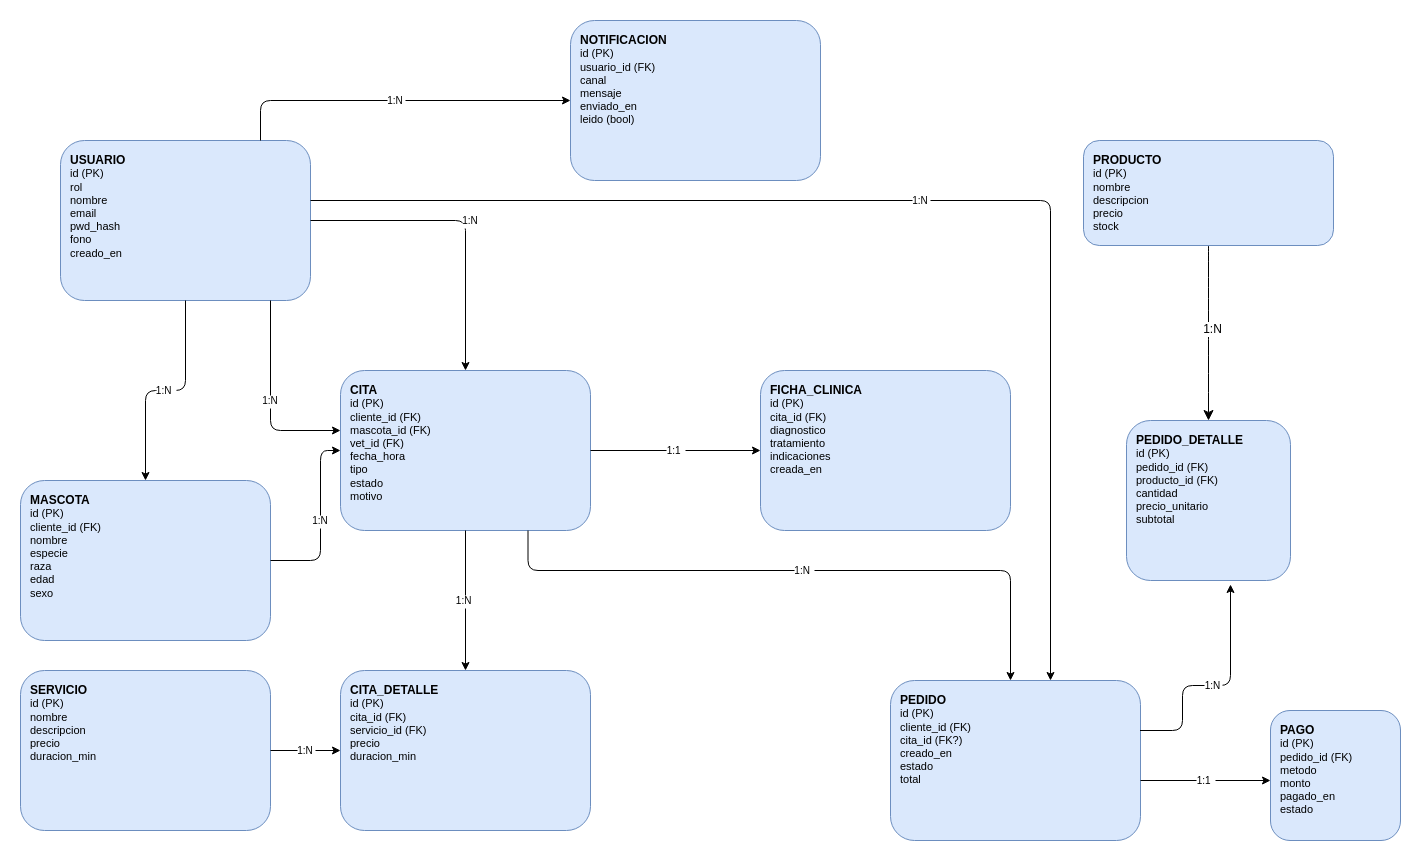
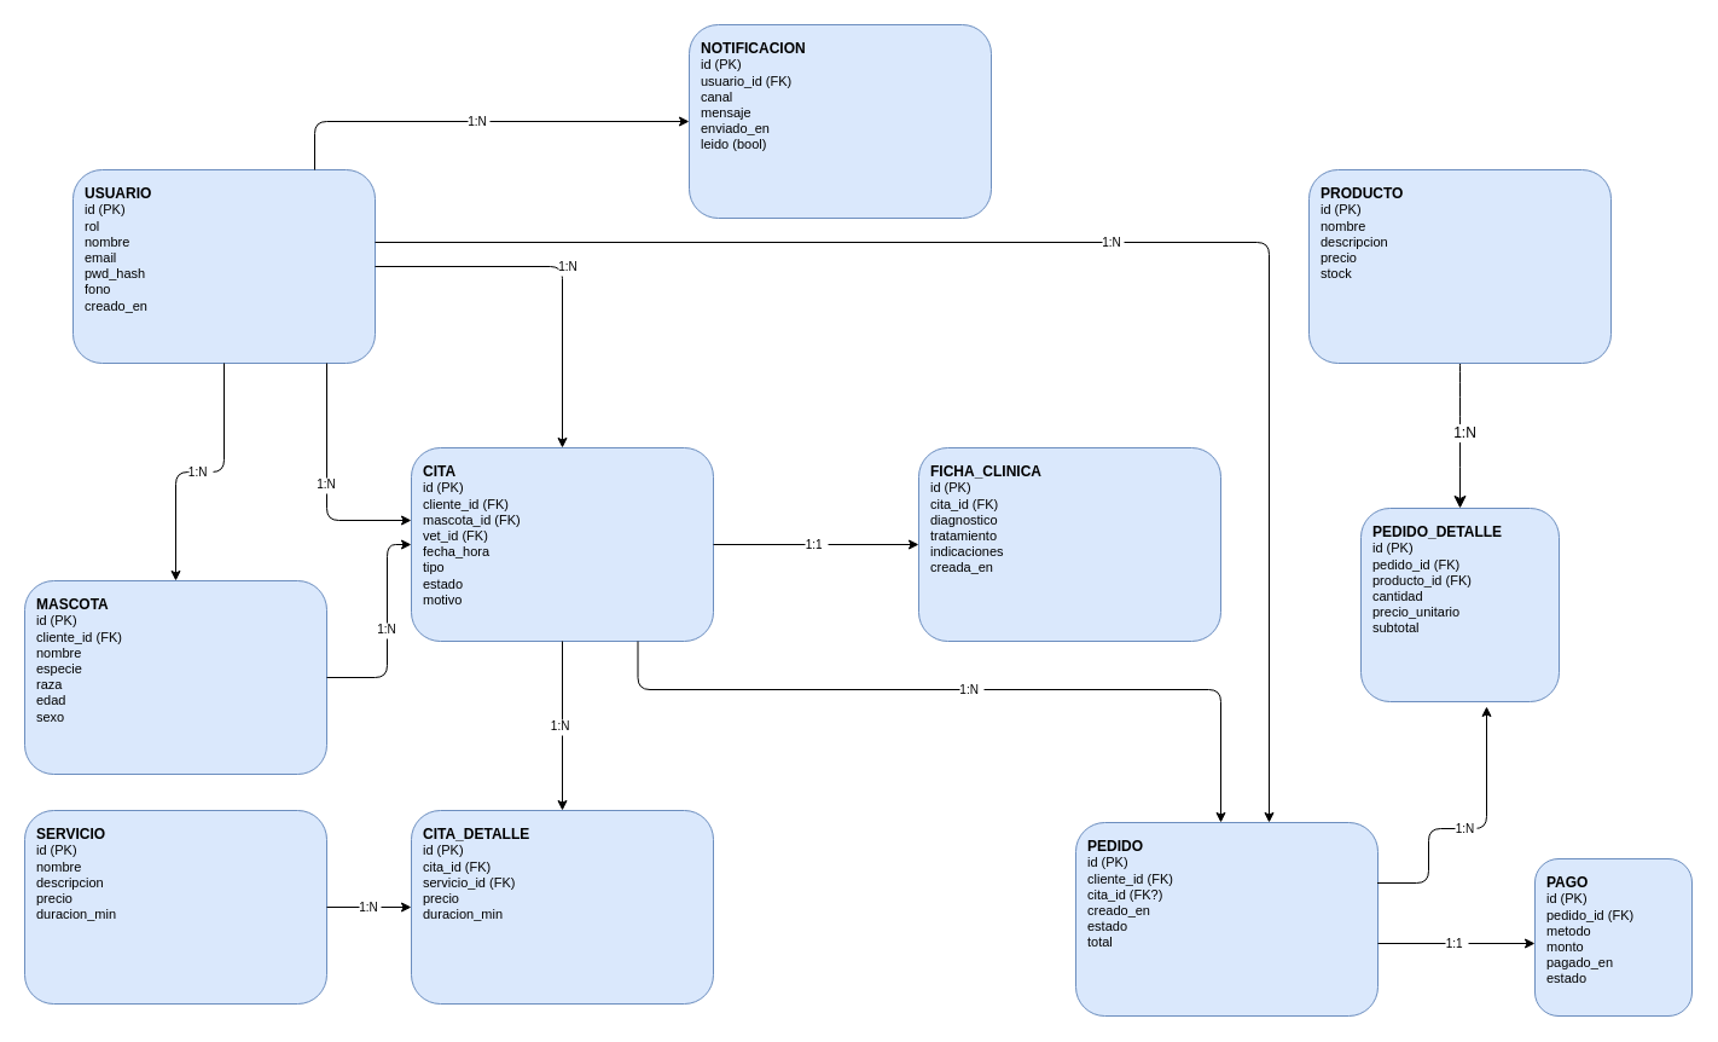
  <mxCell id="0" />
  <mxCell id="1" parent="0" />
  <mxCell id="2" value="&lt;b&gt;USUARIO&lt;/b&gt;&lt;br/&gt;&lt;div style='font-size:11px; line-height:1.2'&gt;id (PK)&lt;br/&gt;rol&lt;br/&gt;nombre&lt;br/&gt;email&lt;br/&gt;pwd_hash&lt;br/&gt;fono&lt;br/&gt;creado_en&lt;/div&gt;" style="rounded=1;whiteSpace=wrap;html=1;align=left;verticalAlign=top;fillColor=#dae8fc;strokeColor=#6c8ebf;fontSize=12;spacingLeft=8;spacingTop=6;" vertex="1" parent="1"><mxGeometry x="60" y="140" width="250" height="160" as="geometry" /></mxCell>
  <mxCell id="3" value="&lt;b&gt;MASCOTA&lt;/b&gt;&lt;br/&gt;&lt;div style='font-size:11px; line-height:1.2'&gt;id (PK)&lt;br/&gt;cliente_id (FK)&lt;br/&gt;nombre&lt;br/&gt;especie&lt;br/&gt;raza&lt;br/&gt;edad&lt;br/&gt;sexo&lt;/div&gt;" style="rounded=1;whiteSpace=wrap;html=1;align=left;verticalAlign=top;fillColor=#dae8fc;strokeColor=#6c8ebf;fontSize=12;spacingLeft=8;spacingTop=6;" vertex="1" parent="1"><mxGeometry x="20" y="480" width="250" height="160" as="geometry" /></mxCell>
  <mxCell id="4" value="&lt;b&gt;CITA&lt;/b&gt;&lt;br/&gt;&lt;div style='font-size:11px; line-height:1.2'&gt;id (PK)&lt;br/&gt;cliente_id (FK)&lt;br/&gt;mascota_id (FK)&lt;br/&gt;vet_id (FK)&lt;br/&gt;fecha_hora&lt;br/&gt;tipo&lt;br/&gt;estado&lt;br/&gt;motivo&lt;/div&gt;" style="rounded=1;whiteSpace=wrap;html=1;align=left;verticalAlign=top;fillColor=#dae8fc;strokeColor=#6c8ebf;fontSize=12;spacingLeft=8;spacingTop=6;" vertex="1" parent="1"><mxGeometry x="340" y="370" width="250" height="160" as="geometry" /></mxCell>
  <mxCell id="5" value="&lt;b&gt;FICHA_CLINICA&lt;/b&gt;&lt;br/&gt;&lt;div style='font-size:11px; line-height:1.2'&gt;id (PK)&lt;br/&gt;cita_id (FK)&lt;br/&gt;diagnostico&lt;br/&gt;tratamiento&lt;br/&gt;indicaciones&lt;br/&gt;creada_en&lt;/div&gt;" style="rounded=1;whiteSpace=wrap;html=1;align=left;verticalAlign=top;fillColor=#dae8fc;strokeColor=#6c8ebf;fontSize=12;spacingLeft=8;spacingTop=6;" vertex="1" parent="1"><mxGeometry x="760" y="370" width="250" height="160" as="geometry" /></mxCell>
  <mxCell id="6" value="&lt;b&gt;SERVICIO&lt;/b&gt;&lt;br/&gt;&lt;div style='font-size:11px; line-height:1.2'&gt;id (PK)&lt;br/&gt;nombre&lt;br/&gt;descripcion&lt;br/&gt;precio&lt;br/&gt;duracion_min&lt;/div&gt;" style="rounded=1;whiteSpace=wrap;html=1;align=left;verticalAlign=top;fillColor=#dae8fc;strokeColor=#6c8ebf;fontSize=12;spacingLeft=8;spacingTop=6;" vertex="1" parent="1"><mxGeometry x="20" y="670" width="250" height="160" as="geometry" /></mxCell>
  <mxCell id="7" value="&lt;b&gt;CITA_DETALLE&lt;/b&gt;&lt;br/&gt;&lt;div style='font-size:11px; line-height:1.2'&gt;id (PK)&lt;br/&gt;cita_id (FK)&lt;br/&gt;servicio_id (FK)&lt;br/&gt;precio&lt;br/&gt;duracion_min&lt;/div&gt;" style="rounded=1;whiteSpace=wrap;html=1;align=left;verticalAlign=top;fillColor=#dae8fc;strokeColor=#6c8ebf;fontSize=12;spacingLeft=8;spacingTop=6;" vertex="1" parent="1"><mxGeometry x="340" y="670" width="250" height="160" as="geometry" /></mxCell>
  <mxCell id="8" style="edgeStyle=none;curved=1;rounded=0;orthogonalLoop=1;jettySize=auto;html=1;exitX=0.5;exitY=1;exitDx=0;exitDy=0;entryX=0.5;entryY=0;entryDx=0;entryDy=0;fontSize=12;startSize=8;endSize=8;" edge="1" parent="1" source="10" target="12"><mxGeometry relative="1" as="geometry" /></mxCell>
  <mxCell id="9" value="1:N" style="edgeLabel;html=1;align=center;verticalAlign=middle;resizable=0;points=[];fontSize=12;" vertex="1" connectable="0" parent="8"><mxGeometry x="-0.053" y="3" relative="1" as="geometry"><mxPoint as="offset" /></mxGeometry></mxCell>
- <mxCell id="10" value="&lt;b&gt;PRODUCTO&lt;/b&gt;&lt;br/&gt;&lt;div style='font-size:11px; line-height:1.2'&gt;id (PK)&lt;br/&gt;nombre&lt;br/&gt;descripcion&lt;br/&gt;precio&lt;br/&gt;stock&lt;/div&gt;" style="rounded=1;whiteSpace=wrap;html=1;align=left;verticalAlign=top;fillColor=#dae8fc;strokeColor=#6c8ebf;fontSize=12;spacingLeft=8;spacingTop=6;" vertex="1" parent="1"><mxGeometry x="1083" y="140" width="250" height="105" as="geometry" /></mxCell>
+ <mxCell id="10" value="&lt;b&gt;PRODUCTO&lt;/b&gt;&lt;br/&gt;&lt;div style='font-size:11px; line-height:1.2'&gt;id (PK)&lt;br/&gt;nombre&lt;br/&gt;descripcion&lt;br/&gt;precio&lt;br/&gt;stock&lt;/div&gt;" style="rounded=1;whiteSpace=wrap;html=1;align=left;verticalAlign=top;fillColor=#dae8fc;strokeColor=#6c8ebf;fontSize=12;spacingLeft=8;spacingTop=6;" vertex="1" parent="1"><mxGeometry x="1083" y="140" width="250" height="160" as="geometry" /></mxCell>
  <mxCell id="11" value="&lt;b&gt;PEDIDO&lt;/b&gt;&lt;br/&gt;&lt;div style='font-size:11px; line-height:1.2'&gt;id (PK)&lt;br/&gt;cliente_id (FK)&lt;br/&gt;cita_id (FK?)&lt;br/&gt;creado_en&lt;br/&gt;estado&lt;br/&gt;total&lt;/div&gt;" style="rounded=1;whiteSpace=wrap;html=1;align=left;verticalAlign=top;fillColor=#dae8fc;strokeColor=#6c8ebf;fontSize=12;spacingLeft=8;spacingTop=6;" vertex="1" parent="1"><mxGeometry x="890" y="680" width="250" height="160" as="geometry" /></mxCell>
  <mxCell id="12" value="&lt;b&gt;PEDIDO_DETALLE&lt;/b&gt;&lt;br/&gt;&lt;div style='font-size:11px; line-height:1.2'&gt;id (PK)&lt;br/&gt;pedido_id (FK)&lt;br/&gt;producto_id (FK)&lt;br/&gt;cantidad&lt;br/&gt;precio_unitario&lt;br/&gt;subtotal&lt;/div&gt;" style="rounded=1;whiteSpace=wrap;html=1;align=left;verticalAlign=top;fillColor=#dae8fc;strokeColor=#6c8ebf;fontSize=12;spacingLeft=8;spacingTop=6;" vertex="1" parent="1"><mxGeometry x="1126" y="420" width="164" height="160" as="geometry" /></mxCell>
  <mxCell id="13" value="&lt;b&gt;PAGO&lt;/b&gt;&lt;br/&gt;&lt;div style='font-size:11px; line-height:1.2'&gt;id (PK)&lt;br/&gt;pedido_id (FK)&lt;br/&gt;metodo&lt;br/&gt;monto&lt;br/&gt;pagado_en&lt;br/&gt;estado&lt;/div&gt;" style="rounded=1;whiteSpace=wrap;html=1;align=left;verticalAlign=top;fillColor=#dae8fc;strokeColor=#6c8ebf;fontSize=12;spacingLeft=8;spacingTop=6;" vertex="1" parent="1"><mxGeometry x="1270" y="710" width="130" height="130" as="geometry" /></mxCell>
  <mxCell id="14" value="&lt;b&gt;NOTIFICACION&lt;/b&gt;&lt;br/&gt;&lt;div style='font-size:11px; line-height:1.2'&gt;id (PK)&lt;br/&gt;usuario_id (FK)&lt;br/&gt;canal&lt;br/&gt;mensaje&lt;br/&gt;enviado_en&lt;br/&gt;leido (bool)&lt;/div&gt;" style="rounded=1;whiteSpace=wrap;html=1;align=left;verticalAlign=top;fillColor=#dae8fc;strokeColor=#6c8ebf;fontSize=12;spacingLeft=8;spacingTop=6;" vertex="1" parent="1"><mxGeometry x="570" y="20" width="250" height="160" as="geometry" /></mxCell>
  <mxCell id="15" value="1:N " style="edgeStyle=orthogonalEdgeStyle;endArrow=classic;rounded=1;strokeColor=#000000;labelBackgroundColor=#ffffff;fontSize=10;" edge="1" parent="1" source="2" target="3"><mxGeometry relative="1" as="geometry" /></mxCell>
  <mxCell id="16" value="1:N" style="edgeStyle=orthogonalEdgeStyle;endArrow=classic;rounded=1;strokeColor=#000000;labelBackgroundColor=#ffffff;fontSize=10;" edge="1" parent="1" source="2" target="4"><mxGeometry x="0.017" y="5" relative="1" as="geometry"><Array as="points"><mxPoint x="465" y="220" /></Array><mxPoint as="offset" /></mxGeometry></mxCell>
  <mxCell id="17" value="1:N" style="edgeStyle=orthogonalEdgeStyle;endArrow=classic;rounded=1;strokeColor=#000000;labelBackgroundColor=#ffffff;fontSize=10;" edge="1" parent="1" source="2" target="4"><mxGeometry relative="1" as="geometry"><Array as="points"><mxPoint x="270" y="430" /></Array></mxGeometry></mxCell>
  <mxCell id="18" value="1:N" style="edgeStyle=orthogonalEdgeStyle;endArrow=classic;rounded=1;strokeColor=#000000;labelBackgroundColor=#ffffff;fontSize=10;" edge="1" parent="1" source="3" target="4"><mxGeometry relative="1" as="geometry"><Array as="points"><mxPoint x="320" y="560" /><mxPoint x="320" y="450" /></Array></mxGeometry></mxCell>
  <mxCell id="19" value="1:1 " style="edgeStyle=orthogonalEdgeStyle;endArrow=classic;rounded=1;strokeColor=#000000;labelBackgroundColor=#ffffff;fontSize=10;" edge="1" parent="1" source="4" target="5"><mxGeometry relative="1" as="geometry" /></mxCell>
  <mxCell id="20" value="1:N" style="edgeStyle=orthogonalEdgeStyle;endArrow=classic;rounded=1;strokeColor=#000000;labelBackgroundColor=#ffffff;fontSize=10;" edge="1" parent="1" source="2" target="14"><mxGeometry relative="1" as="geometry"><Array as="points"><mxPoint x="260" y="220" /></Array></mxGeometry></mxCell>
  <mxCell id="21" value="1:N " style="edgeStyle=orthogonalEdgeStyle;endArrow=classic;rounded=1;strokeColor=#000000;labelBackgroundColor=#ffffff;fontSize=10;" edge="1" parent="1" source="4" target="7"><mxGeometry relative="1" as="geometry" /></mxCell>
  <mxCell id="22" value="1:N" style="edgeStyle=orthogonalEdgeStyle;endArrow=classic;rounded=1;strokeColor=#000000;labelBackgroundColor=#ffffff;fontSize=10;" edge="1" parent="1" source="6" target="7"><mxGeometry relative="1" as="geometry" /></mxCell>
  <mxCell id="23" value="1:N" style="edgeStyle=orthogonalEdgeStyle;endArrow=classic;rounded=1;strokeColor=#000000;labelBackgroundColor=#ffffff;fontSize=10;" edge="1" parent="1" source="2" target="11"><mxGeometry relative="1" as="geometry"><Array as="points"><mxPoint x="1050" y="200" /></Array></mxGeometry></mxCell>
  <mxCell id="24" value="1:N " style="edgeStyle=orthogonalEdgeStyle;endArrow=classic;rounded=1;strokeColor=#000000;labelBackgroundColor=#ffffff;fontSize=10;exitX=0.75;exitY=1;exitDx=0;exitDy=0;" edge="1" parent="1" source="4"><mxGeometry relative="1" as="geometry"><mxPoint x="410" y="540" as="sourcePoint" /><mxPoint x="1010" y="680" as="targetPoint" /><Array as="points"><mxPoint x="528" y="570" /><mxPoint x="1010" y="570" /></Array></mxGeometry></mxCell>
  <mxCell id="25" value="1:N" style="edgeStyle=orthogonalEdgeStyle;endArrow=classic;rounded=1;strokeColor=#000000;labelBackgroundColor=#ffffff;fontSize=10;exitX=0.75;exitY=0;exitDx=0;exitDy=0;" edge="1" parent="1"><mxGeometry relative="1" as="geometry"><mxPoint x="1139.5" y="730" as="sourcePoint" /><mxPoint x="1230" y="584" as="targetPoint" /><Array as="points"><mxPoint x="1182" y="730" /><mxPoint x="1182" y="685" /><mxPoint x="1230" y="685" /><mxPoint x="1230" y="584" /></Array></mxGeometry></mxCell>
  <mxCell id="26" value="1:1 " style="edgeStyle=orthogonalEdgeStyle;endArrow=classic;rounded=1;strokeColor=#000000;labelBackgroundColor=#ffffff;fontSize=10;" edge="1" parent="1"><mxGeometry relative="1" as="geometry"><mxPoint x="1140" y="780" as="sourcePoint" /><mxPoint x="1270" y="780" as="targetPoint" /></mxGeometry></mxCell>
